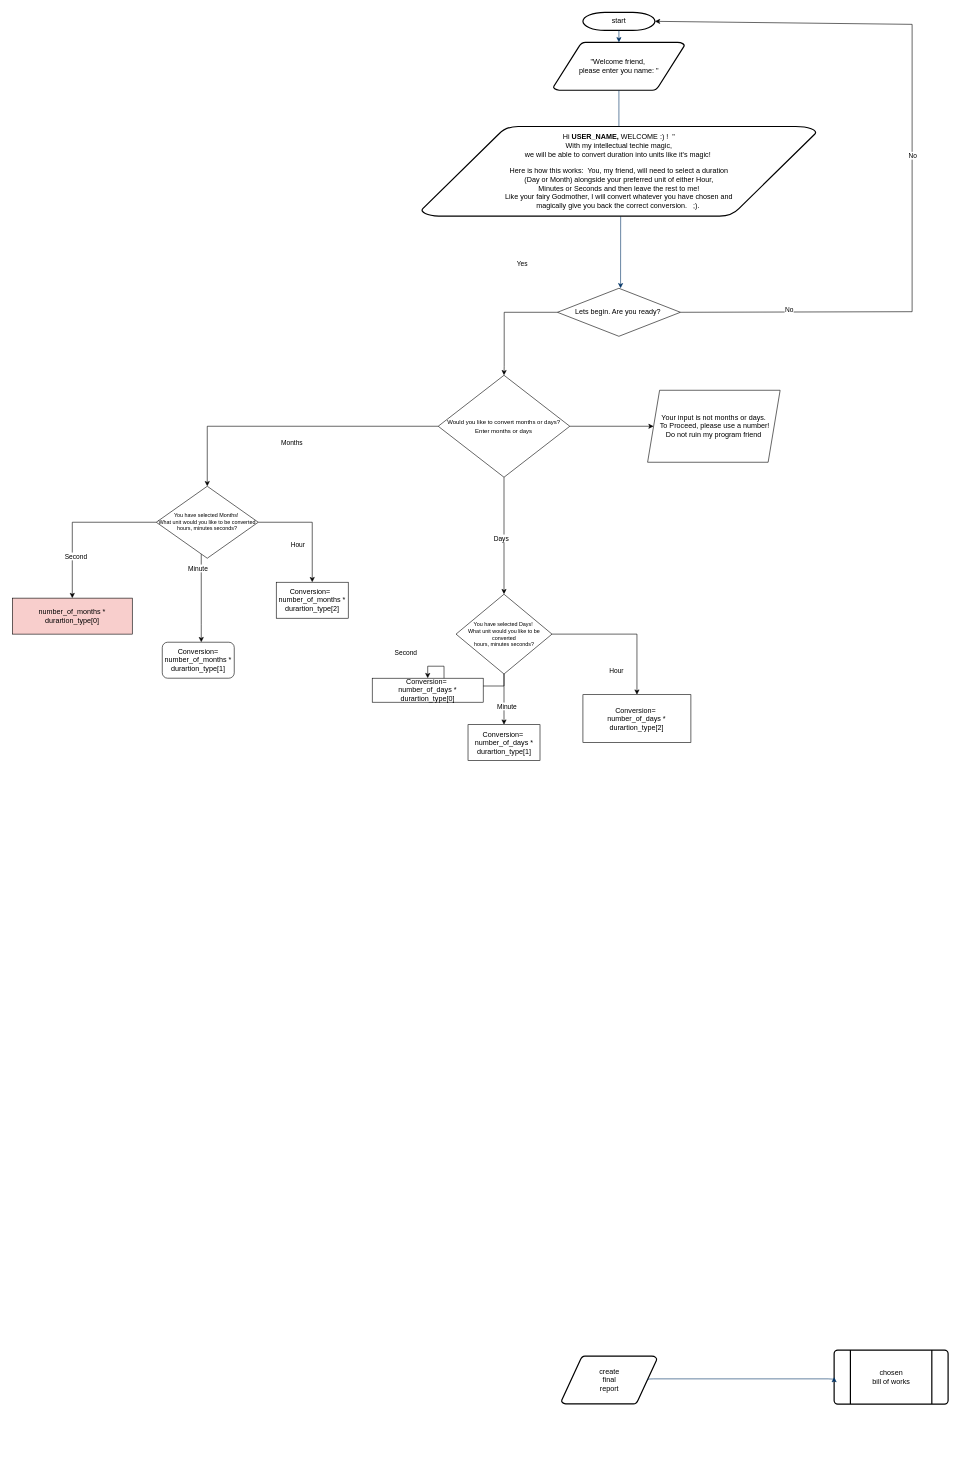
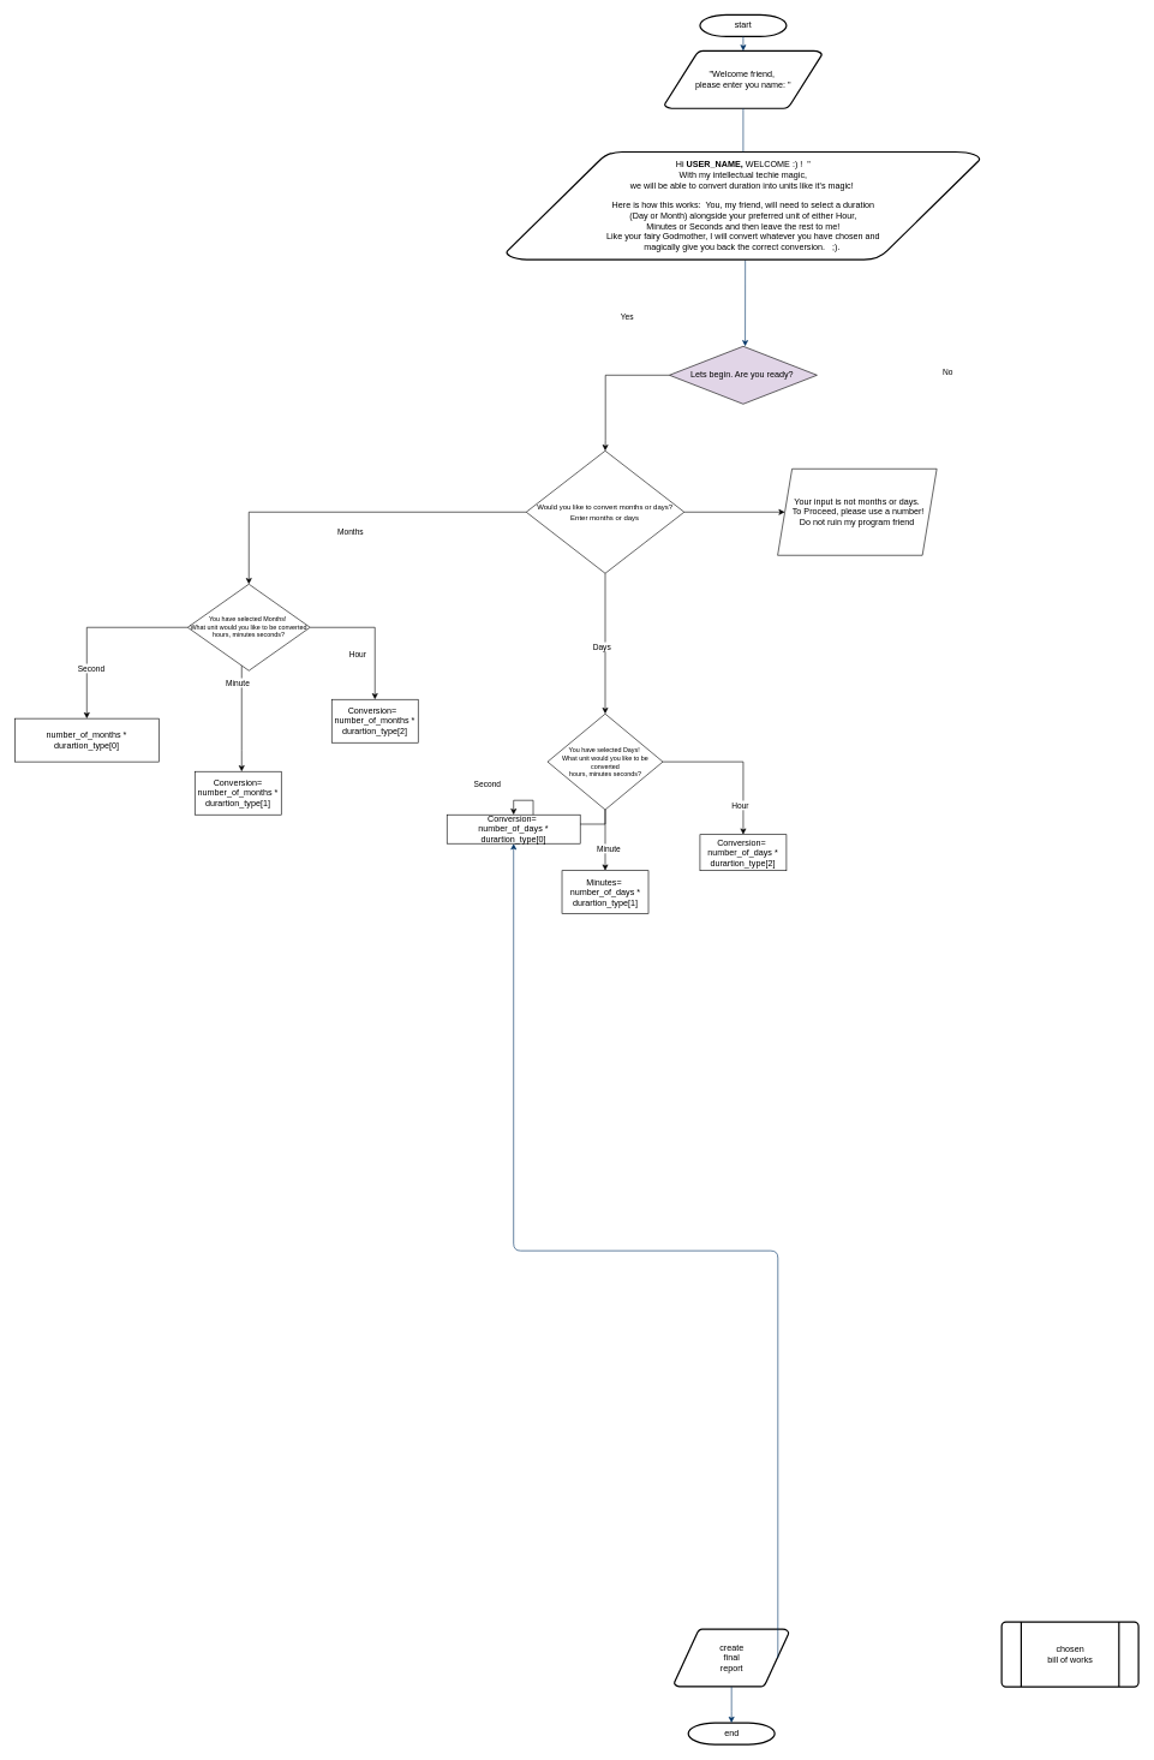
  <mxCell id="0" />
  <mxCell id="1" parent="0" />
  <mxCell id="2" value="start" style="shape=mxgraph.flowchart.terminator;strokeWidth=2;gradientColor=none;gradientDirection=north;fontStyle=0;html=1;" parent="1" vertex="1"><mxGeometry x="971.25" y="20" width="120" height="30" as="geometry" /></mxCell>
  <mxCell id="3" value="&quot;Welcome friend,&amp;nbsp;&lt;br&gt;please enter you name: &quot;" style="shape=mxgraph.flowchart.data;strokeWidth=2;gradientColor=none;gradientDirection=north;fontStyle=0;html=1;" parent="1" vertex="1"><mxGeometry x="922" y="70" width="218.5" height="80" as="geometry" /></mxCell>
  <mxCell id="4" style="fontStyle=1;strokeColor=#003366;strokeWidth=1;html=1;" parent="1" source="2" target="3" edge="1"><mxGeometry relative="1" as="geometry" /></mxCell>
  <mxCell id="5" style="fontStyle=1;strokeColor=#003366;strokeWidth=1;html=1;startArrow=none;" parent="1" edge="1"><mxGeometry relative="1" as="geometry"><mxPoint x="1034" y="480" as="targetPoint" /><mxPoint x="1034.157" y="360" as="sourcePoint" /></mxGeometry></mxCell>
  <mxCell id="6" value="create&#10;final&#10;report" style="shape=mxgraph.flowchart.data;strokeWidth=2;gradientColor=none;gradientDirection=north;fontStyle=0;html=1;" parent="1" vertex="1"><mxGeometry x="935.5" y="2260" width="159" height="80" as="geometry" /></mxCell>
  <mxCell id="7" value="chosen&#10;bill of works" style="shape=mxgraph.flowchart.predefined_process;strokeWidth=2;gradientColor=none;gradientDirection=north;fontStyle=0;html=1;" parent="1" vertex="1"><mxGeometry x="1390" y="2250" width="190" height="90" as="geometry" /></mxCell>
- <mxCell id="10" value="" style="edgeStyle=elbowEdgeStyle;elbow=vertical;exitX=0.905;exitY=0.5;exitPerimeter=0;entryX=0;entryY=0.5;entryPerimeter=0;fontStyle=1;strokeColor=#003366;strokeWidth=1;html=1;" parent="1" source="6" target="7" edge="1"><mxGeometry width="100" height="100" as="geometry"><mxPoint y="110" as="sourcePoint" x="680" /><mxPoint x="780" as="targetPoint" y="10" /></mxGeometry></mxCell>
+ <mxCell id="8" value="end" style="shape=mxgraph.flowchart.terminator;strokeWidth=2;gradientColor=none;gradientDirection=north;fontStyle=0;html=1;" parent="1" vertex="1"><mxGeometry x="955" y="2390" width="120" height="30" as="geometry" /></mxCell>
+ <mxCell id="9" value="" style="edgeStyle=elbowEdgeStyle;elbow=vertical;exitX=0.5;exitY=1;exitPerimeter=0;entryX=0.5;entryY=0;entryPerimeter=0;fontStyle=1;strokeColor=#003366;strokeWidth=1;html=1;" parent="1" source="6" target="8" edge="1"><mxGeometry width="100" height="100" as="geometry"><mxPoint y="110" as="sourcePoint" x="680" /><mxPoint x="780" as="targetPoint" y="10" /></mxGeometry></mxCell>
+ <mxCell id="10" value="" style="edgeStyle=elbowEdgeStyle;elbow=vertical;exitX=0.905;exitY=0.5;exitPerimeter=0;fontStyle=1;strokeColor=#003366;strokeWidth=1;html=1;" parent="1" source="6" target="44" edge="1"><mxGeometry width="100" height="100" as="geometry"><mxPoint y="110" as="sourcePoint" x="680" /><mxPoint x="780" as="targetPoint" y="10" /></mxGeometry></mxCell>
  <mxCell id="11" value="Hi &lt;b&gt;USER_NAME, &lt;/b&gt;WELCOME :) !&amp;nbsp; &quot;&lt;br&gt;With my intellectual techie magic, &lt;br&gt;we will be able to convert duration into units like it's magic!&amp;nbsp;&lt;br&gt;&lt;br&gt;Here is how this works:&amp;nbsp; You, my friend, will need to select a duration&lt;br&gt;(Day or Month) alongside your preferred unit of either Hour, &lt;br&gt;Minutes or Seconds and then leave the rest to me! &lt;br&gt;Like your fairy Godmother, I will convert&amp;nbsp;whatever you have chosen and &lt;br&gt;magically give you back the correct conversion.&amp;nbsp; &amp;nbsp;;).&amp;nbsp;" style="shape=mxgraph.flowchart.data;strokeWidth=2;gradientColor=none;gradientDirection=north;fontStyle=0;html=1;" parent="1" vertex="1"><mxGeometry x="701.88" y="210" width="658.75" height="150" as="geometry" /></mxCell>
  <mxCell id="12" value="" style="fontStyle=1;strokeColor=#003366;strokeWidth=1;html=1;endArrow=none;" parent="1" source="3" target="11" edge="1"><mxGeometry relative="1" as="geometry"><mxPoint x="1025.298" y="150" as="sourcePoint" /><mxPoint x="1005.952" y="280" as="targetPoint" /></mxGeometry></mxCell>
- <mxCell id="13" value="Lets begin. Are you ready?&amp;nbsp;" style="rhombus;whiteSpace=wrap;html=1;" parent="1" vertex="1"><mxGeometry x="928.75" y="480" width="205" height="80" as="geometry" /></mxCell>
+ <mxCell id="13" value="Lets begin. Are you ready?&amp;nbsp;" style="rhombus;whiteSpace=wrap;html=1;fillColor=#e1d5e7;" parent="1" vertex="1"><mxGeometry x="928.75" y="480" width="205" height="80" as="geometry" /></mxCell>
  <mxCell id="14" value="" style="endArrow=classic;html=1;rounded=0;exitX=0;exitY=0.5;exitDx=0;exitDy=0;entryX=0.5;entryY=0;entryDx=0;entryDy=0;" parent="1" source="13" edge="1" target="21"><mxGeometry relative="1" as="geometry"><mxPoint x="820" y="520" as="sourcePoint" /><mxPoint x="1031" y="660" as="targetPoint" /><Array as="points"><mxPoint x="840" y="520" /><mxPoint x="840" y="610" /></Array></mxGeometry></mxCell>
  <mxCell id="15" value="Yes" style="edgeLabel;resizable=0;html=1;align=center;verticalAlign=middle;" parent="14" connectable="0" vertex="1"><mxGeometry relative="1" as="geometry"><mxPoint x="29" y="-90" as="offset" /></mxGeometry></mxCell>
- <mxCell id="16" value="" style="endArrow=classic;html=1;rounded=0;entryX=1;entryY=0.5;entryDx=0;entryDy=0;entryPerimeter=0;exitX=1;exitY=0.5;exitDx=0;exitDy=0;" parent="1" source="13" target="2" edge="1"><mxGeometry relative="1" as="geometry"><mxPoint x="1140.5" y="519.17" as="sourcePoint" /><mxPoint x="1510" y="80" as="targetPoint" /><Array as="points"><mxPoint x="1520" y="519" /><mxPoint x="1520" y="40" /></Array></mxGeometry></mxCell>
- <mxCell id="17" value="No" style="edgeLabel;resizable=0;html=1;align=center;verticalAlign=middle;" parent="16" connectable="0" vertex="1"><mxGeometry relative="1" as="geometry" /></mxCell>
  <mxCell id="18" value="" style="edgeStyle=orthogonalEdgeStyle;rounded=0;orthogonalLoop=1;jettySize=auto;html=1;fontSize=9;entryX=0.5;entryY=0;entryDx=0;entryDy=0;" edge="1" parent="1" source="21" target="27"><mxGeometry relative="1" as="geometry"><Array as="points"><mxPoint x="840" y="990" /></Array></mxGeometry></mxCell>
  <mxCell id="19" value="" style="edgeStyle=orthogonalEdgeStyle;rounded=0;orthogonalLoop=1;jettySize=auto;html=1;fontSize=9;exitX=0;exitY=0.5;exitDx=0;exitDy=0;" edge="1" parent="1" source="21" target="33"><mxGeometry relative="1" as="geometry"><Array as="points"><mxPoint x="345" y="710" /></Array></mxGeometry></mxCell>
  <mxCell id="20" value="" style="edgeStyle=orthogonalEdgeStyle;rounded=0;orthogonalLoop=1;jettySize=auto;html=1;fontSize=9;" edge="1" parent="1" source="21" target="46"><mxGeometry relative="1" as="geometry" /></mxCell>
  <mxCell id="21" value="&lt;span style=&quot;font-size: 10px&quot;&gt;Would you like to convert months or days?&lt;/span&gt;&lt;br style=&quot;font-size: 10px&quot;&gt;&lt;span style=&quot;font-size: 10px&quot;&gt;Enter months or days&lt;/span&gt;" style="rhombus;whiteSpace=wrap;html=1;" parent="1" vertex="1"><mxGeometry x="730" y="625" width="219.38" height="170" as="geometry" /></mxCell>
  <mxCell id="22" value="No" style="edgeLabel;resizable=0;html=1;align=center;verticalAlign=middle;" parent="1" connectable="0" vertex="1"><mxGeometry x="1530" y="265.167" as="geometry"><mxPoint x="-216" y="250" as="offset" /></mxGeometry></mxCell>
  <mxCell id="23" value="" style="edgeStyle=orthogonalEdgeStyle;rounded=0;orthogonalLoop=1;jettySize=auto;html=1;" parent="1" edge="1"><mxGeometry relative="1" as="geometry"><mxPoint x="1000" y="1580" as="targetPoint" /></mxGeometry></mxCell>
  <mxCell id="24" value="" style="edgeStyle=orthogonalEdgeStyle;rounded=0;orthogonalLoop=1;jettySize=auto;html=1;fontSize=9;" edge="1" parent="1" source="27" target="29"><mxGeometry relative="1" as="geometry" /></mxCell>
  <mxCell id="25" value="" style="edgeStyle=orthogonalEdgeStyle;rounded=0;orthogonalLoop=1;jettySize=auto;html=1;fontSize=9;" edge="1" parent="1" source="27" target="44"><mxGeometry relative="1" as="geometry" /></mxCell>
  <mxCell id="26" value="" style="edgeStyle=orthogonalEdgeStyle;rounded=0;orthogonalLoop=1;jettySize=auto;html=1;fontSize=9;" edge="1" parent="1" source="27" target="45"><mxGeometry relative="1" as="geometry" /></mxCell>
  <mxCell id="27" value="&lt;div style=&quot;font-size: 9px&quot;&gt;You have selected Days!&amp;nbsp;&lt;/div&gt;&lt;div style=&quot;font-size: 9px&quot;&gt;What unit would you like to be converted&lt;/div&gt;&lt;div style=&quot;font-size: 9px&quot;&gt;hours,&amp;nbsp;minutes&amp;nbsp;seconds?&lt;/div&gt;" style="rhombus;whiteSpace=wrap;html=1;" vertex="1" parent="1"><mxGeometry x="759.69" y="990" width="160" height="133" as="geometry" /></mxCell>
  <mxCell id="28" value="Days" style="edgeLabel;resizable=0;html=1;align=center;verticalAlign=middle;" connectable="0" vertex="1" parent="1"><mxGeometry x="839.69" y="869.995" as="geometry"><mxPoint x="-5" y="27" as="offset" /></mxGeometry></mxCell>
- <mxCell id="29" value="Conversion=&amp;nbsp;&lt;br&gt;&lt;span&gt;number_of_days * durartion_type[2]&lt;/span&gt;" style="whiteSpace=wrap;html=1;" vertex="1" parent="1"><mxGeometry x="971.26" y="1157.5" width="180" height="80" as="geometry" /></mxCell>
+ <mxCell id="29" value="Conversion=&amp;nbsp;&lt;br&gt;&lt;span&gt;number_of_days * durartion_type[2]&lt;/span&gt;" style="whiteSpace=wrap;html=1;" vertex="1" parent="1"><mxGeometry x="971.26" y="1157.5" width="120" height="50" as="geometry" /></mxCell>
  <mxCell id="30" value="" style="edgeStyle=orthogonalEdgeStyle;rounded=0;orthogonalLoop=1;jettySize=auto;html=1;fontSize=9;" edge="1" parent="1" source="33" target="34"><mxGeometry relative="1" as="geometry" /></mxCell>
  <mxCell id="31" value="" style="edgeStyle=orthogonalEdgeStyle;rounded=0;orthogonalLoop=1;jettySize=auto;html=1;fontSize=9;" edge="1" parent="1" source="33" target="35"><mxGeometry relative="1" as="geometry" /></mxCell>
  <mxCell id="32" value="" style="edgeStyle=orthogonalEdgeStyle;rounded=0;orthogonalLoop=1;jettySize=auto;html=1;fontSize=9;" edge="1" parent="1" source="33" target="36"><mxGeometry relative="1" as="geometry"><Array as="points"><mxPoint x="335" y="1040" /><mxPoint x="335" y="1040" /></Array></mxGeometry></mxCell>
  <mxCell id="33" value="&lt;div style=&quot;font-size: 9px&quot;&gt;You have selected Months!&amp;nbsp;&lt;/div&gt;&lt;div style=&quot;font-size: 9px&quot;&gt;What unit would you like to be converted&lt;/div&gt;&lt;div style=&quot;font-size: 9px&quot;&gt;hours,&amp;nbsp;minutes&amp;nbsp;seconds?&lt;/div&gt;" style="rhombus;whiteSpace=wrap;html=1;" vertex="1" parent="1"><mxGeometry x="260" y="810" width="170" height="120" as="geometry" /></mxCell>
  <mxCell id="34" value="Conversion=&amp;nbsp;&amp;nbsp;&lt;br&gt;&lt;span&gt;number_of_months * durartion_type[2]&lt;/span&gt;" style="whiteSpace=wrap;html=1;" vertex="1" parent="1"><mxGeometry x="460" y="970" width="120" height="60" as="geometry" /></mxCell>
- <mxCell id="35" value="number_of_months * durartion_type[0]" style="whiteSpace=wrap;html=1;fillColor=#f8cecc;" vertex="1" parent="1"><mxGeometry x="20" y="996.5" width="200" height="60" as="geometry" /></mxCell>
- <mxCell id="36" value="&lt;span&gt;Conversion= number_of_months * durartion_type[1]&lt;/span&gt;" style="whiteSpace=wrap;html=1;rounded=1;" vertex="1" parent="1"><mxGeometry x="270" y="1070" width="120" height="60" as="geometry" /></mxCell>
+ <mxCell id="35" value="number_of_months * durartion_type[0]" style="whiteSpace=wrap;html=1;" vertex="1" parent="1"><mxGeometry x="20" y="996.5" width="200" height="60" as="geometry" /></mxCell>
+ <mxCell id="36" value="&lt;span&gt;Conversion= number_of_months * durartion_type[1]&lt;/span&gt;" style="whiteSpace=wrap;html=1;" vertex="1" parent="1"><mxGeometry x="270" y="1070" width="120" height="60" as="geometry" /></mxCell>
  <mxCell id="37" value="Months" style="edgeLabel;resizable=0;html=1;align=center;verticalAlign=middle;" connectable="0" vertex="1" parent="1"><mxGeometry x="490" y="709.995" as="geometry"><mxPoint x="-5" y="27" as="offset" /></mxGeometry></mxCell>
  <mxCell id="38" value="Second&lt;br&gt;" style="edgeLabel;resizable=0;html=1;align=center;verticalAlign=middle;" connectable="0" vertex="1" parent="1"><mxGeometry x="130" y="899.995" as="geometry"><mxPoint x="-5" y="27" as="offset" /></mxGeometry></mxCell>
  <mxCell id="39" value="&lt;span style=&quot;font-family: &amp;#34;helvetica&amp;#34;&quot;&gt;Minute&amp;nbsp;&lt;/span&gt;" style="edgeLabel;resizable=0;html=1;align=center;verticalAlign=middle;" connectable="0" vertex="1" parent="1"><mxGeometry x="335" y="919.995" as="geometry"><mxPoint x="-5" y="27" as="offset" /></mxGeometry></mxCell>
  <mxCell id="40" value="&lt;span style=&quot;font-family: &amp;#34;helvetica&amp;#34;&quot;&gt;Hour&lt;/span&gt;" style="edgeLabel;resizable=0;html=1;align=center;verticalAlign=middle;" connectable="0" vertex="1" parent="1"><mxGeometry x="500" y="879.995" as="geometry"><mxPoint x="-5" y="27" as="offset" /></mxGeometry></mxCell>
  <mxCell id="41" value="Second&lt;br&gt;" style="edgeLabel;resizable=0;html=1;align=center;verticalAlign=middle;" connectable="0" vertex="1" parent="1"><mxGeometry y="1059.995" as="geometry" x="680"><mxPoint x="-5" y="27" as="offset" /></mxGeometry></mxCell>
  <mxCell id="42" value="&lt;span style=&quot;font-family: &amp;#34;helvetica&amp;#34;&quot;&gt;Minute&amp;nbsp;&lt;/span&gt;" style="edgeLabel;resizable=0;html=1;align=center;verticalAlign=middle;" connectable="0" vertex="1" parent="1"><mxGeometry x="850" y="1149.995" as="geometry"><mxPoint x="-5" y="27" as="offset" /></mxGeometry></mxCell>
  <mxCell id="43" value="&lt;span style=&quot;font-family: &amp;#34;helvetica&amp;#34;&quot;&gt;Hour&lt;/span&gt;" style="edgeLabel;resizable=0;html=1;align=center;verticalAlign=middle;" connectable="0" vertex="1" parent="1"><mxGeometry x="1031.26" y="1089.995" as="geometry"><mxPoint x="-5" y="27" as="offset" /></mxGeometry></mxCell>
  <mxCell id="44" value="&lt;span&gt;Conversion=&amp;nbsp;&lt;/span&gt;&lt;br&gt;&lt;span&gt;number_of_days * durartion_type[0]&lt;/span&gt;" style="whiteSpace=wrap;html=1;" vertex="1" parent="1"><mxGeometry x="620" y="1130" width="185" height="40" as="geometry" /></mxCell>
- <mxCell id="45" value="&lt;span&gt;Conversion=&amp;nbsp;&lt;/span&gt;&lt;br&gt;&lt;span&gt;number_of_days * durartion_type[1]&lt;/span&gt;" style="whiteSpace=wrap;html=1;" vertex="1" parent="1"><mxGeometry x="779.69" y="1207.5" width="120" height="60" as="geometry" /></mxCell>
+ <mxCell id="45" value="&lt;span&gt;Minutes=&amp;nbsp;&lt;/span&gt;&lt;br&gt;&lt;span&gt;number_of_days * durartion_type[1]&lt;/span&gt;" style="whiteSpace=wrap;html=1;" vertex="1" parent="1"><mxGeometry x="779.69" y="1207.5" width="120" height="60" as="geometry" /></mxCell>
  <mxCell id="46" value="Your input is not months or days.&lt;br&gt;&amp;nbsp;To Proceed, please use a number! &lt;br&gt;Do not ruin my program friend" style="shape=parallelogram;perimeter=parallelogramPerimeter;whiteSpace=wrap;html=1;fixedSize=1;" vertex="1" parent="1"><mxGeometry x="1079.07" y="650" width="220.93" height="120" as="geometry" /></mxCell>
